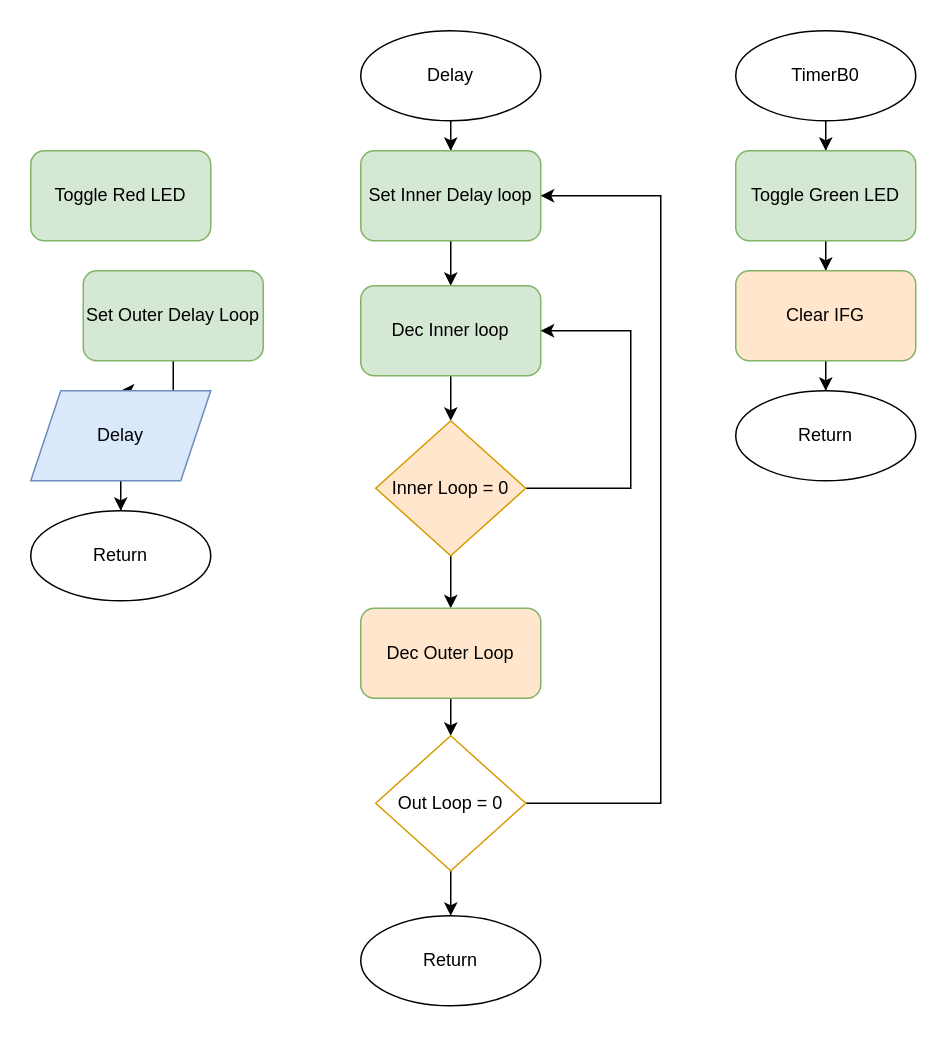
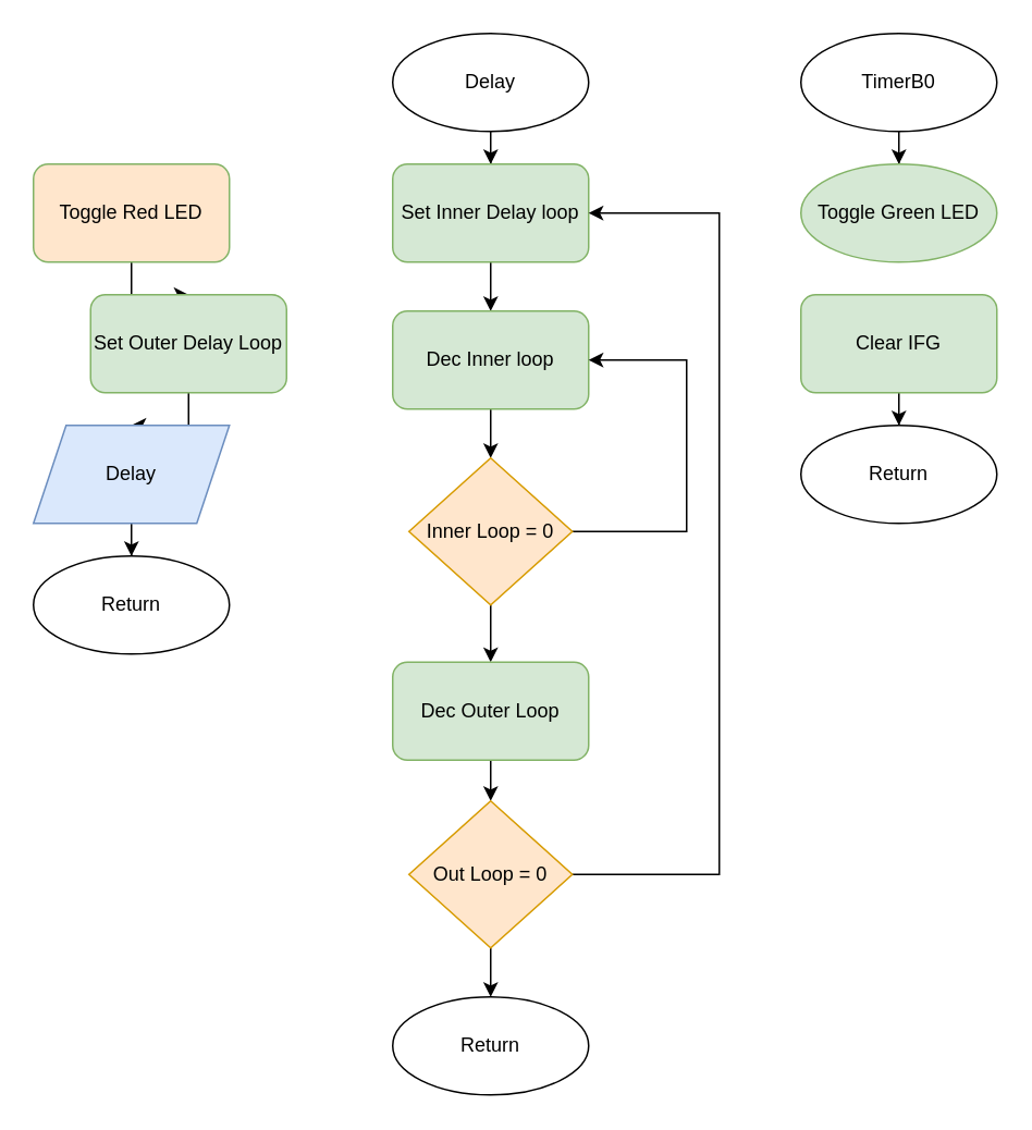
  <mxCell id="0" />
  <mxCell id="1" parent="0" />
- <mxCell id="3" value="Toggle Red LED" style="rounded=1;whiteSpace=wrap;html=1;fillColor=#d5e8d4;strokeColor=#82b366;" parent="1" vertex="1"><mxGeometry x="20" y="100" width="120" height="60" as="geometry" /></mxCell>
+ <mxCell id="2" style="edgeStyle=orthogonalEdgeStyle;rounded=0;orthogonalLoop=1;jettySize=auto;html=1;" parent="1" source="3" target="5" edge="1"><mxGeometry relative="1" as="geometry" /></mxCell>
+ <mxCell id="3" value="Toggle Red LED" style="rounded=1;whiteSpace=wrap;html=1;fillColor=#ffe6cc;strokeColor=#82b366;" parent="1" vertex="1"><mxGeometry x="20" y="100" width="120" height="60" as="geometry" /></mxCell>
  <mxCell id="4" style="edgeStyle=orthogonalEdgeStyle;rounded=0;orthogonalLoop=1;jettySize=auto;html=1;entryX=0.5;entryY=0;entryDx=0;entryDy=0;" parent="1" source="5" target="7" edge="1"><mxGeometry relative="1" as="geometry" /></mxCell>
  <mxCell id="5" value="Set Outer Delay Loop" style="rounded=1;whiteSpace=wrap;html=1;fillColor=#d5e8d4;strokeColor=#82b366;" parent="1" vertex="1"><mxGeometry x="55" y="180" width="120" height="60" as="geometry" /></mxCell>
  <mxCell id="6" style="edgeStyle=orthogonalEdgeStyle;rounded=0;orthogonalLoop=1;jettySize=auto;html=1;" parent="1" source="7" target="8" edge="1"><mxGeometry relative="1" as="geometry" /></mxCell>
  <mxCell id="7" value="Delay" style="shape=parallelogram;perimeter=parallelogramPerimeter;whiteSpace=wrap;html=1;fixedSize=1;fillColor=#dae8fc;strokeColor=#6c8ebf;" parent="1" vertex="1"><mxGeometry x="20" y="260" width="120" height="60" as="geometry" /></mxCell>
  <mxCell id="8" value="Return" style="ellipse;whiteSpace=wrap;html=1;" parent="1" vertex="1"><mxGeometry x="20" y="340" width="120" height="60" as="geometry" /></mxCell>
  <mxCell id="9" style="edgeStyle=orthogonalEdgeStyle;rounded=0;orthogonalLoop=1;jettySize=auto;html=1;" parent="1" source="10" target="12" edge="1"><mxGeometry relative="1" as="geometry" /></mxCell>
  <mxCell id="10" value="D&lt;span style=&quot;background-color: initial;&quot;&gt;elay&lt;/span&gt;" style="ellipse;whiteSpace=wrap;html=1;" parent="1" vertex="1"><mxGeometry x="240" y="20" width="120" height="60" as="geometry" /></mxCell>
  <mxCell id="11" style="edgeStyle=orthogonalEdgeStyle;rounded=0;orthogonalLoop=1;jettySize=auto;html=1;" parent="1" source="12" target="14" edge="1"><mxGeometry relative="1" as="geometry" /></mxCell>
  <mxCell id="12" value="Set Inner Delay loop" style="rounded=1;whiteSpace=wrap;html=1;fillColor=#d5e8d4;strokeColor=#82b366;" parent="1" vertex="1"><mxGeometry x="240" y="100" width="120" height="60" as="geometry" /></mxCell>
  <mxCell id="13" style="edgeStyle=orthogonalEdgeStyle;rounded=0;orthogonalLoop=1;jettySize=auto;html=1;entryX=0.5;entryY=0;entryDx=0;entryDy=0;" parent="1" source="14" target="17" edge="1"><mxGeometry relative="1" as="geometry" /></mxCell>
  <mxCell id="14" value="Dec Inner loop" style="rounded=1;whiteSpace=wrap;html=1;fillColor=#d5e8d4;strokeColor=#82b366;" parent="1" vertex="1"><mxGeometry x="240" y="190" width="120" height="60" as="geometry" /></mxCell>
  <mxCell id="15" style="edgeStyle=orthogonalEdgeStyle;rounded=0;orthogonalLoop=1;jettySize=auto;html=1;entryX=1;entryY=0.5;entryDx=0;entryDy=0;" parent="1" source="17" target="14" edge="1"><mxGeometry relative="1" as="geometry"><Array as="points"><mxPoint x="420" y="325" /><mxPoint x="420" y="220" /></Array></mxGeometry></mxCell>
  <mxCell id="16" style="edgeStyle=orthogonalEdgeStyle;rounded=0;orthogonalLoop=1;jettySize=auto;html=1;exitX=0.5;exitY=1;exitDx=0;exitDy=0;entryX=0.5;entryY=0;entryDx=0;entryDy=0;" parent="1" source="17" target="19" edge="1"><mxGeometry relative="1" as="geometry" /></mxCell>
  <mxCell id="17" value="Inner Loop = 0" style="rhombus;whiteSpace=wrap;html=1;fillColor=#ffe6cc;strokeColor=#d79b00;" parent="1" vertex="1"><mxGeometry x="250" y="280" width="100" height="90" as="geometry" /></mxCell>
  <mxCell id="18" value="" style="edgeStyle=orthogonalEdgeStyle;rounded=0;orthogonalLoop=1;jettySize=auto;html=1;" parent="1" source="19" target="22" edge="1"><mxGeometry relative="1" as="geometry" /></mxCell>
- <mxCell id="19" value="Dec Outer Loop" style="rounded=1;whiteSpace=wrap;html=1;fillColor=#ffe6cc;strokeColor=#82b366;" parent="1" vertex="1"><mxGeometry x="240" y="405" width="120" height="60" as="geometry" /></mxCell>
+ <mxCell id="19" value="Dec Outer Loop" style="rounded=1;whiteSpace=wrap;html=1;fillColor=#d5e8d4;strokeColor=#82b366;" parent="1" vertex="1"><mxGeometry x="240" y="405" width="120" height="60" as="geometry" /></mxCell>
  <mxCell id="20" style="edgeStyle=orthogonalEdgeStyle;rounded=0;orthogonalLoop=1;jettySize=auto;html=1;entryX=1;entryY=0.5;entryDx=0;entryDy=0;" parent="1" source="22" target="12" edge="1"><mxGeometry relative="1" as="geometry"><Array as="points"><mxPoint x="440" y="535" /><mxPoint x="440" y="130" /></Array></mxGeometry></mxCell>
  <mxCell id="21" value="" style="edgeStyle=orthogonalEdgeStyle;rounded=0;orthogonalLoop=1;jettySize=auto;html=1;" parent="1" source="22" target="23" edge="1"><mxGeometry relative="1" as="geometry" /></mxCell>
- <mxCell id="22" value="Out Loop = 0" style="rhombus;whiteSpace=wrap;html=1;fillColor=#ffffff;strokeColor=#d79b00;" parent="1" vertex="1"><mxGeometry x="250" y="490" width="100" height="90" as="geometry" /></mxCell>
+ <mxCell id="22" value="Out Loop = 0" style="rhombus;whiteSpace=wrap;html=1;fillColor=#ffe6cc;strokeColor=#d79b00;" parent="1" vertex="1"><mxGeometry x="250" y="490" width="100" height="90" as="geometry" /></mxCell>
  <mxCell id="23" value="Return" style="ellipse;whiteSpace=wrap;html=1;" parent="1" vertex="1"><mxGeometry x="240" y="610" width="120" height="60" as="geometry" /></mxCell>
  <mxCell id="24" style="edgeStyle=orthogonalEdgeStyle;rounded=0;orthogonalLoop=1;jettySize=auto;html=1;entryX=0.5;entryY=0;entryDx=0;entryDy=0;" edge="1" parent="1" source="25" target="27"><mxGeometry relative="1" as="geometry" /></mxCell>
  <mxCell id="25" value="TimerB0" style="ellipse;whiteSpace=wrap;html=1;" vertex="1" parent="1"><mxGeometry x="490" y="20" width="120" height="60" as="geometry" /></mxCell>
- <mxCell id="26" style="edgeStyle=orthogonalEdgeStyle;rounded=0;orthogonalLoop=1;jettySize=auto;html=1;" edge="1" parent="1" source="27" target="29"><mxGeometry relative="1" as="geometry" /></mxCell>
- <mxCell id="27" value="Toggle Green LED" style="rounded=1;whiteSpace=wrap;html=1;fillColor=#d5e8d4;strokeColor=#82b366;" vertex="1" parent="1"><mxGeometry x="490" y="100" width="120" height="60" as="geometry" /></mxCell>
+ <mxCell id="27" value="Toggle Green LED" style="ellipse;whiteSpace=wrap;html=1;fillColor=#d5e8d4;strokeColor=#82b366;" vertex="1" parent="1"><mxGeometry x="490" y="100" width="120" height="60" as="geometry" /></mxCell>
  <mxCell id="28" style="edgeStyle=orthogonalEdgeStyle;rounded=0;orthogonalLoop=1;jettySize=auto;html=1;" edge="1" parent="1" source="29" target="30"><mxGeometry relative="1" as="geometry" /></mxCell>
- <mxCell id="29" value="Clear IFG" style="rounded=1;whiteSpace=wrap;html=1;fillColor=#ffe6cc;strokeColor=#82b366;" vertex="1" parent="1"><mxGeometry x="490" y="180" width="120" height="60" as="geometry" /></mxCell>
+ <mxCell id="29" value="Clear IFG" style="rounded=1;whiteSpace=wrap;html=1;fillColor=#d5e8d4;strokeColor=#82b366;" vertex="1" parent="1"><mxGeometry x="490" y="180" width="120" height="60" as="geometry" /></mxCell>
  <mxCell id="30" value="Return" style="ellipse;whiteSpace=wrap;html=1;" vertex="1" parent="1"><mxGeometry x="490" y="260" width="120" height="60" as="geometry" /></mxCell>
